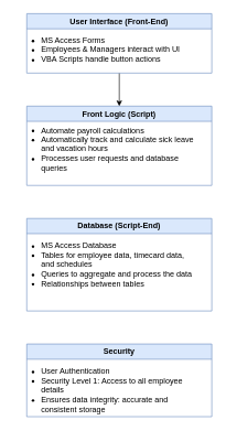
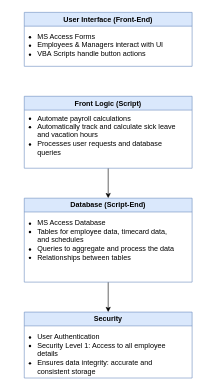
  <mxCell id="0" />
  <mxCell id="1" parent="0" />
- <mxCell id="2" style="edgeStyle=orthogonalEdgeStyle;rounded=0;orthogonalLoop=1;jettySize=auto;html=1;entryX=0.5;entryY=0;entryDx=0;entryDy=0;" edge="1" parent="1" source="3" target="6"><mxGeometry relative="1" as="geometry" /></mxCell>
  <mxCell id="3" value="User Interface (Front-End)" style="swimlane;whiteSpace=wrap;html=1;fillColor=#dae8fc;strokeColor=#6c8ebf;" vertex="1" parent="1"><mxGeometry x="40" y="20" width="280" height="90" as="geometry" /></mxCell>
  <mxCell id="4" value="&lt;ul&gt;&lt;li&gt;MS Access Forms&lt;/li&gt;&lt;li&gt;Employees &amp;amp; Managers interact with UI&lt;/li&gt;&lt;li&gt;VBA Scripts handle button actions&lt;/li&gt;&lt;/ul&gt;" style="text;html=1;align=left;verticalAlign=middle;whiteSpace=wrap;rounded=0;" vertex="1" parent="3"><mxGeometry x="-20" y="40" width="260" height="30" as="geometry" /></mxCell>
+ <mxCell id="5" style="edgeStyle=orthogonalEdgeStyle;rounded=0;orthogonalLoop=1;jettySize=auto;html=1;entryX=0.5;entryY=0;entryDx=0;entryDy=0;" edge="1" parent="1" source="6" target="9"><mxGeometry relative="1" as="geometry" /></mxCell>
  <mxCell id="6" value="Front Logic (Script)" style="swimlane;whiteSpace=wrap;html=1;fillColor=#dae8fc;strokeColor=#6c8ebf;" vertex="1" parent="1"><mxGeometry x="40" y="160" width="280" height="120" as="geometry" /></mxCell>
  <mxCell id="7" value="&lt;ul&gt;&lt;li&gt;Automate payroll calculations&lt;/li&gt;&lt;li&gt;Automatically track and calculate sick leave and vacation hours&lt;/li&gt;&lt;li&gt;Processes user requests and database queries&lt;/li&gt;&lt;/ul&gt;" style="text;html=1;align=left;verticalAlign=middle;whiteSpace=wrap;rounded=0;" vertex="1" parent="6"><mxGeometry x="-20" y="50" width="280" height="30" as="geometry" /></mxCell>
+ <mxCell id="8" style="edgeStyle=orthogonalEdgeStyle;rounded=0;orthogonalLoop=1;jettySize=auto;html=1;entryX=0.5;entryY=0;entryDx=0;entryDy=0;" edge="1" parent="1" source="9" target="11"><mxGeometry relative="1" as="geometry" /></mxCell>
  <mxCell id="9" value="Database (Script-End)" style="swimlane;whiteSpace=wrap;html=1;fillColor=#dae8fc;strokeColor=#6c8ebf;" vertex="1" parent="1"><mxGeometry x="40" y="330" width="280" height="140" as="geometry" /></mxCell>
  <mxCell id="10" value="&lt;ul&gt;&lt;li&gt;MS Access Database&lt;/li&gt;&lt;li&gt;Tables for employee data, timecard data, and schedules&lt;/li&gt;&lt;li&gt;Queries to aggregate and process the data&lt;/li&gt;&lt;li&gt;Relationships between tables&lt;/li&gt;&lt;/ul&gt;" style="text;html=1;align=left;verticalAlign=middle;whiteSpace=wrap;rounded=0;" vertex="1" parent="9"><mxGeometry x="-20" y="55" width="280" height="30" as="geometry" /></mxCell>
  <mxCell id="11" value="Security" style="swimlane;whiteSpace=wrap;html=1;fillColor=#dae8fc;strokeColor=#6c8ebf;" vertex="1" parent="1"><mxGeometry x="40" y="520" width="280" height="110" as="geometry" /></mxCell>
  <mxCell id="12" value="&lt;ul&gt;&lt;li&gt;User Authentication&lt;/li&gt;&lt;li&gt;Security Level 1: Access to all employee details&lt;/li&gt;&lt;li&gt;Ensures data integrity: accurate and consistent storage&lt;/li&gt;&lt;/ul&gt;" style="text;html=1;align=left;verticalAlign=middle;whiteSpace=wrap;rounded=0;" vertex="1" parent="11"><mxGeometry x="-20" y="55" width="290" height="30" as="geometry" /></mxCell>
